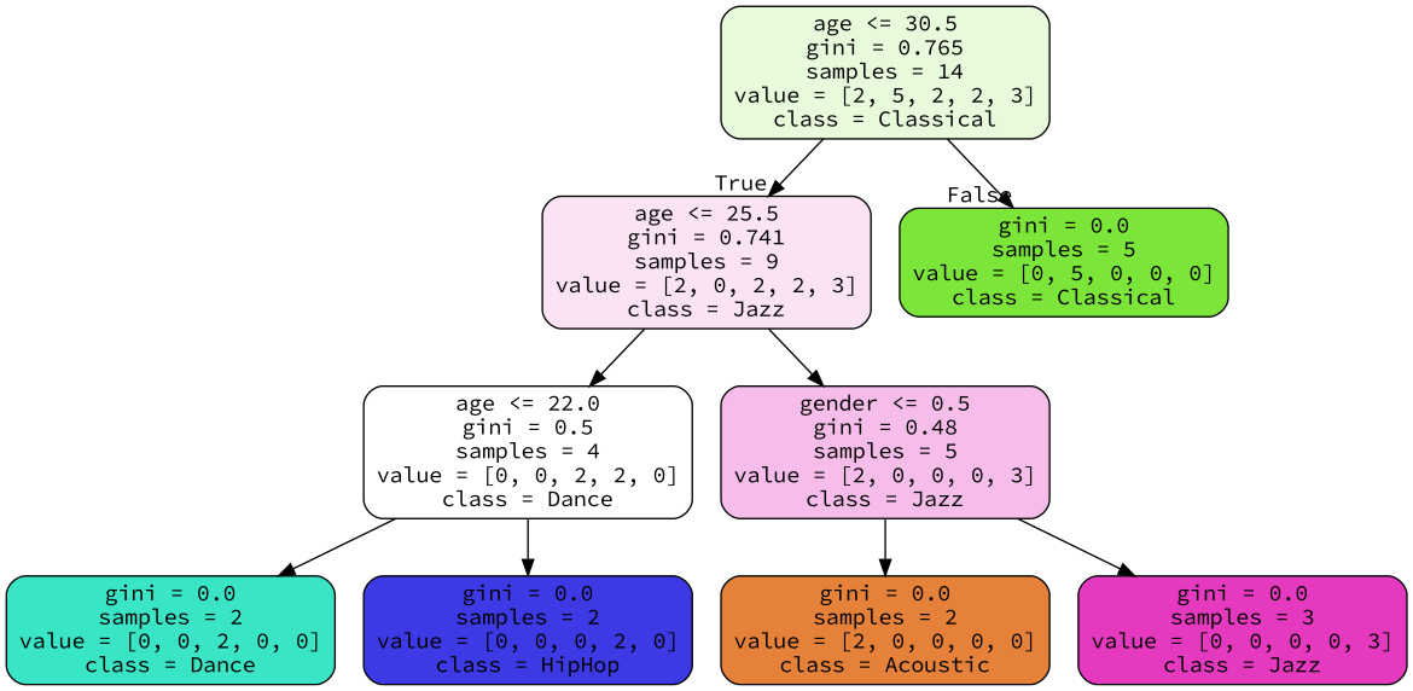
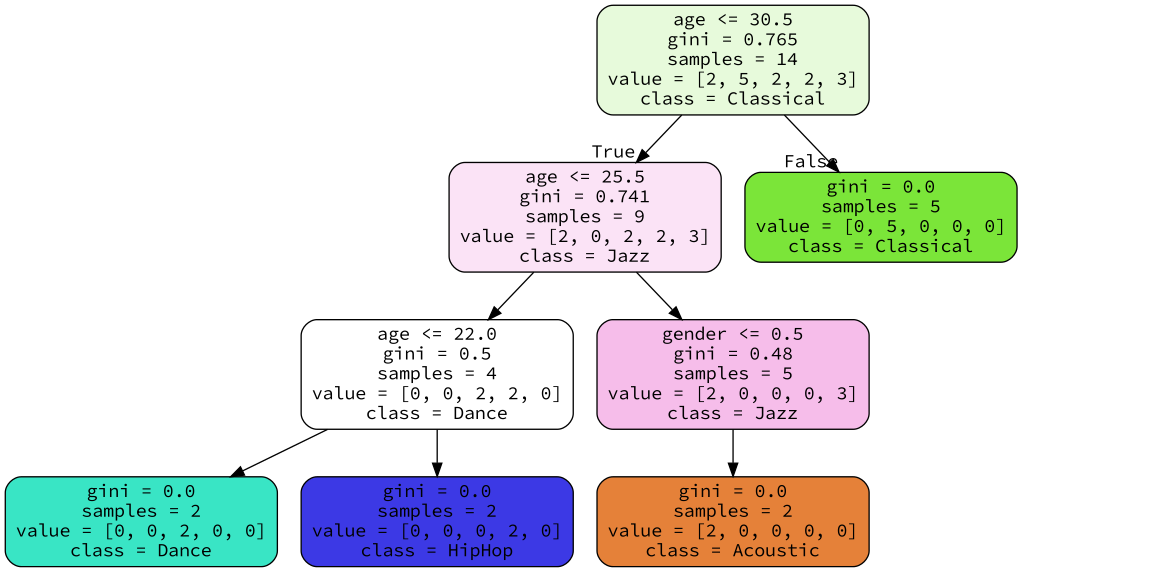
  digraph {
    fontname="Source Code Pro"
    node [color=black fontname="Source Code Pro" shape=box style="filled, rounded"]
    edge [fontname="Source Code Pro"]
    n1 [fillcolor="#e7fadb" label="age <= 30.5\ngini = 0.765\nsamples = 14\nvalue = [2, 5, 2, 2, 3]\nclass = Classical"]
    n2 [fillcolor="#fbe3f6" label="age <= 25.5\ngini = 0.741\nsamples = 9\nvalue = [2, 0, 2, 2, 3]\nclass = Jazz"]
    n3 [fillcolor="#7be539" label="gini = 0.0\nsamples = 5\nvalue = [0, 5, 0, 0, 0]\nclass = Classical"]
    n4 [fillcolor="#ffffff" label="age <= 22.0\ngini = 0.5\nsamples = 4\nvalue = [0, 0, 2, 2, 0]\nclass = Dance"]
    n5 [fillcolor="#f6bdea" label="gender <= 0.5\ngini = 0.48\nsamples = 5\nvalue = [2, 0, 0, 0, 3]\nclass = Jazz"]
    n6 [fillcolor="#39e5c5" label="gini = 0.0\nsamples = 2\nvalue = [0, 0, 2, 0, 0]\nclass = Dance"]
    n7 [fillcolor="#3c39e5" label="gini = 0.0\nsamples = 2\nvalue = [0, 0, 0, 2, 0]\nclass = HipHop"]
    n8 [fillcolor="#e58139" label="gini = 0.0\nsamples = 2\nvalue = [2, 0, 0, 0, 0]\nclass = Acoustic"]
-   n9 [fillcolor="#e539c0" label="gini = 0.0\nsamples = 3\nvalue = [0, 0, 0, 0, 3]\nclass = Jazz"]
    n1 -> n2 [headlabel=True labelangle=45 labeldistance=2.5]
    n1 -> n3 [headlabel=False labelangle=-45 labeldistance=2.5]
    n2 -> n4
    n2 -> n5
    n4 -> n6
    n4 -> n7
    n5 -> n8
-   n5 -> n9
  }
